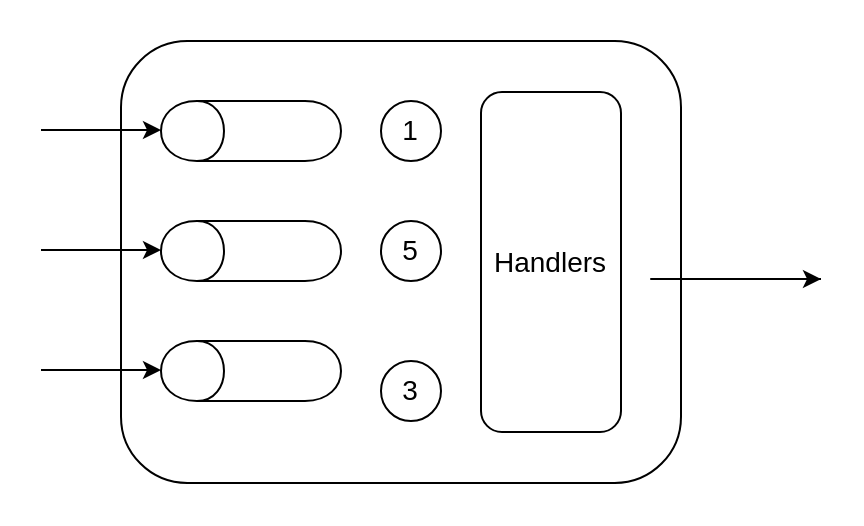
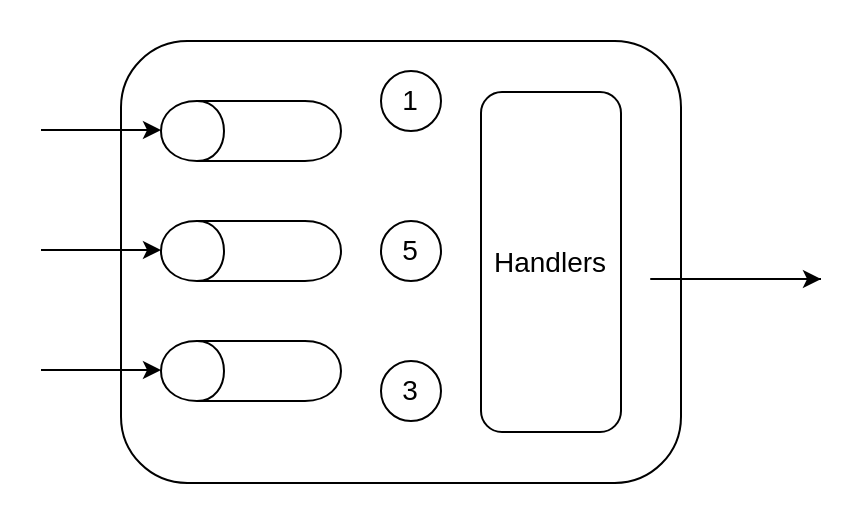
  <mxCell id="0" />
  <mxCell id="1" parent="0" />
  <mxCell id="2" value="" style="rounded=1;whiteSpace=wrap;html=1;fillColor=none;fontSize=14;" vertex="1" parent="1"><mxGeometry x="60" y="20" width="280" height="221" as="geometry" /></mxCell>
  <mxCell id="3" value="" style="shape=cylinder;whiteSpace=wrap;html=1;boundedLbl=1;backgroundOutline=1;rotation=-90;" vertex="1" parent="1"><mxGeometry x="110" y="20" width="30" height="90" as="geometry" /></mxCell>
- <mxCell id="4" value="1" style="ellipse;whiteSpace=wrap;html=1;aspect=fixed;fontSize=14;" vertex="1" parent="1"><mxGeometry x="190" y="50" width="30" height="30" as="geometry" /></mxCell>
+ <mxCell id="4" value="1" style="ellipse;whiteSpace=wrap;html=1;aspect=fixed;fontSize=14;" vertex="1" parent="1"><mxGeometry x="190" y="35" width="30" height="30" as="geometry" /></mxCell>
  <mxCell id="5" value="" style="shape=cylinder;whiteSpace=wrap;html=1;boundedLbl=1;backgroundOutline=1;rotation=-90;" vertex="1" parent="1"><mxGeometry x="110" y="80" width="30" height="90" as="geometry" /></mxCell>
  <mxCell id="6" value="5" style="ellipse;whiteSpace=wrap;html=1;aspect=fixed;fontSize=14;" vertex="1" parent="1"><mxGeometry x="190" y="110" width="30" height="30" as="geometry" /></mxCell>
  <mxCell id="7" value="" style="shape=cylinder;whiteSpace=wrap;html=1;boundedLbl=1;backgroundOutline=1;rotation=-90;" vertex="1" parent="1"><mxGeometry x="110" y="140" width="30" height="90" as="geometry" /></mxCell>
  <mxCell id="8" value="3" style="ellipse;whiteSpace=wrap;html=1;aspect=fixed;fontSize=14;" vertex="1" parent="1"><mxGeometry x="190" y="180" width="30" height="30" as="geometry" /></mxCell>
  <mxCell id="9" value="Handlers" style="rounded=1;whiteSpace=wrap;html=1;fontSize=14;" vertex="1" parent="1"><mxGeometry x="240" y="45.5" width="70" height="170" as="geometry" /></mxCell>
  <mxCell id="10" value="" style="endArrow=classic;html=1;fontSize=14;" edge="1" parent="1"><mxGeometry width="50" height="50" relative="1" as="geometry"><mxPoint x="410" y="139" as="sourcePoint" /><mxPoint x="410" y="139" as="targetPoint" /><Array as="points"><mxPoint x="320" y="139" /></Array></mxGeometry></mxCell>
  <mxCell id="11" value="" style="endArrow=classic;html=1;fontSize=14;" edge="1" parent="1"><mxGeometry width="50" height="50" relative="1" as="geometry"><mxPoint x="20" y="64.5" as="sourcePoint" /><mxPoint x="80" y="64.5" as="targetPoint" /></mxGeometry></mxCell>
  <mxCell id="12" value="" style="endArrow=classic;html=1;fontSize=14;" edge="1" parent="1"><mxGeometry width="50" height="50" relative="1" as="geometry"><mxPoint x="20" y="124.5" as="sourcePoint" /><mxPoint x="80" y="124.5" as="targetPoint" /></mxGeometry></mxCell>
  <mxCell id="13" value="" style="endArrow=classic;html=1;fontSize=14;" edge="1" parent="1"><mxGeometry width="50" height="50" relative="1" as="geometry"><mxPoint x="20" y="184.5" as="sourcePoint" /><mxPoint x="80" y="184.5" as="targetPoint" /></mxGeometry></mxCell>
